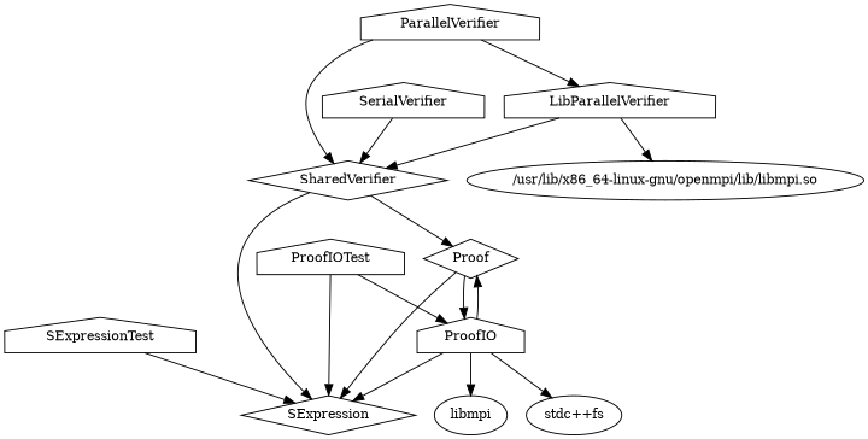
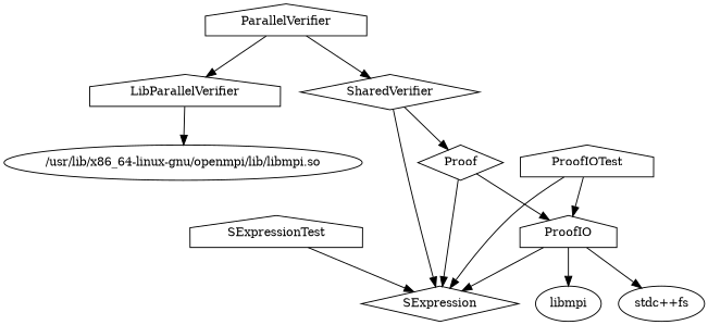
  digraph {
    node [fontsize=12 shape=house]
    n1 [label=LibParallelVerifier]
    n2 [label="/usr/lib/x86_64-linux-gnu/openmpi/lib/libmpi.so" shape=ellipse]
    n3 [label=SharedVerifier shape=diamond]
    n4 [label=Proof shape=diamond]
    n5 [label=SExpression shape=diamond]
    n6 [label=ProofIO]
    n7 [label=libmpi shape=ellipse]
    n8 [label="stdc++fs" shape=ellipse]
    n9 [label=ParallelVerifier]
    n10 [label=ProofIOTest]
    n11 [label=SExpressionTest]
-   n12 [label=SerialVerifier]
    n1 -> n2
-   n1 -> n3
    n3 -> n4
    n3 -> n5
    n4 -> n5
    n4 -> n6
-   n6 -> n4
    n6 -> n5
    n6 -> n7
    n6 -> n8
    n9 -> n1
    n9 -> n3
    n10 -> n5
    n10 -> n6
    n11 -> n5
-   n12 -> n3
  }
